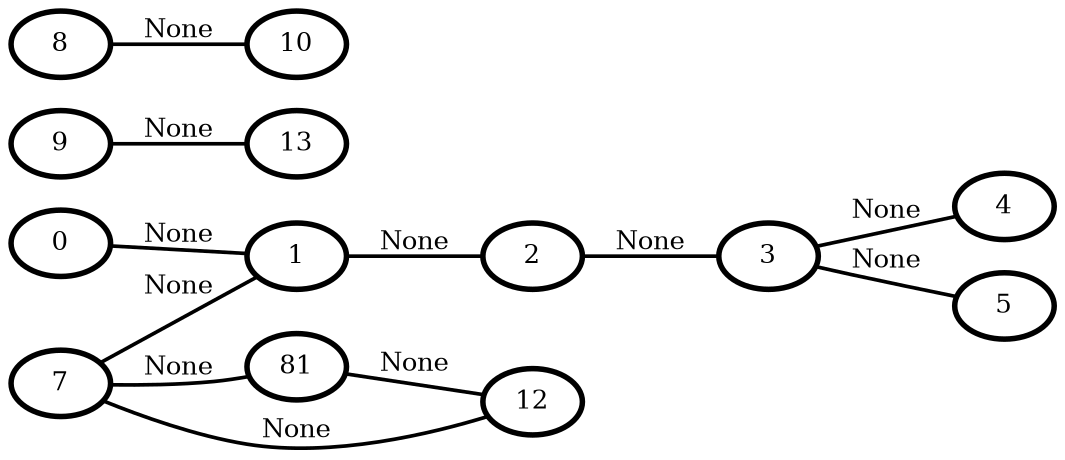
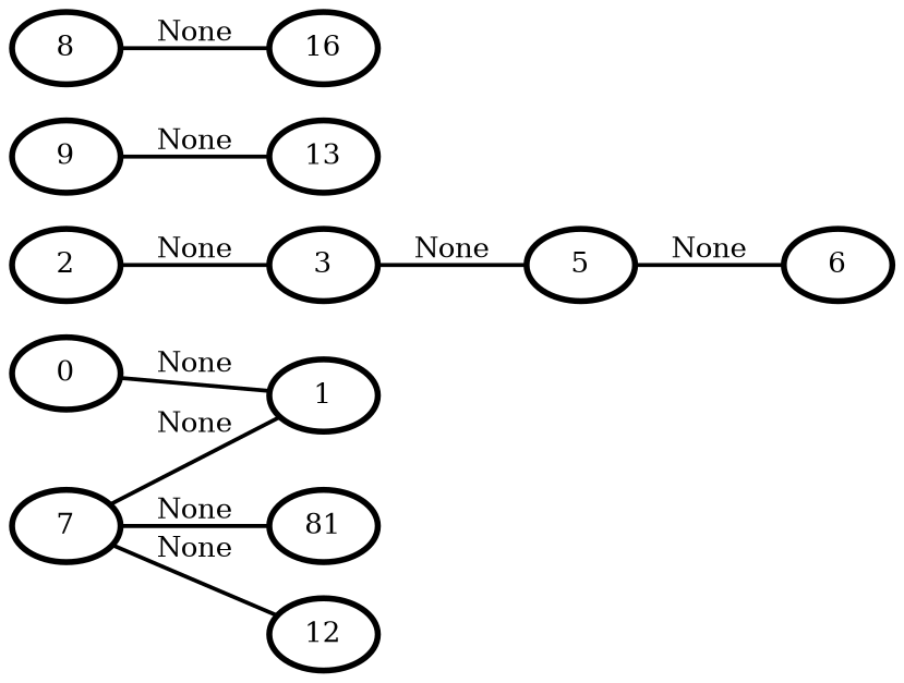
  graph {
    rankdir=LR
    node [penwidth=3]
    edge [penwidth=2]
    n1 [label=0]
    n2 [label=1]
    n3 [label=2]
    n4 [label=3]
-   n5 [label=4]
    n6 [label=5]
+   n7 [label=6]
    n8 [label=7]
    n9 [label=81]
    n10 [label=12]
    n11 [label=13]
    n12 [label=8]
-   n13 [label=10]
+   n13 [label=16]
    n14 [label=9]
    n1 -- n2 [label=None]
-   n2 -- n3 [label=None]
    n3 -- n4 [label=None]
-   n4 -- n5 [label=None]
    n4 -- n6 [label=None]
+   n6 -- n7 [label=None]
    n8 -- n2 [label=None]
    n8 -- n9 [label=None]
    n8 -- n10 [label=None]
-   n9 -- n10 [label=None]
    n12 -- n13 [label=None]
    n14 -- n11 [label=None]
  }
